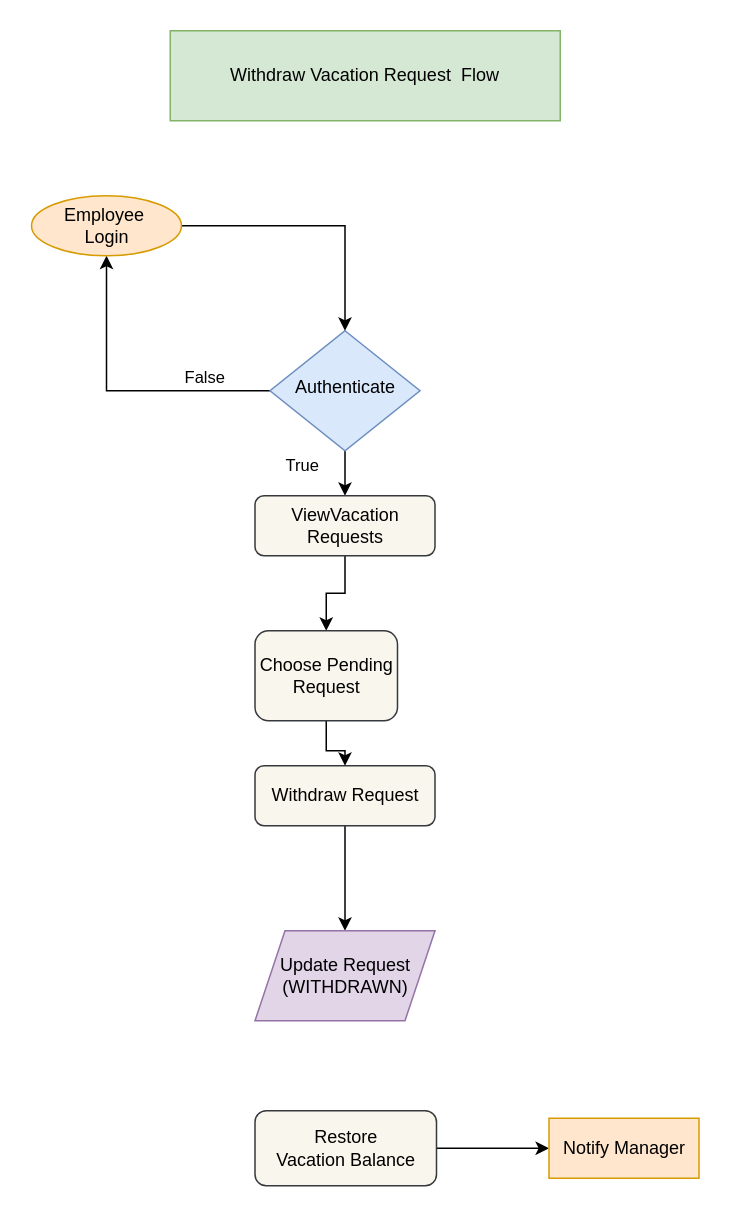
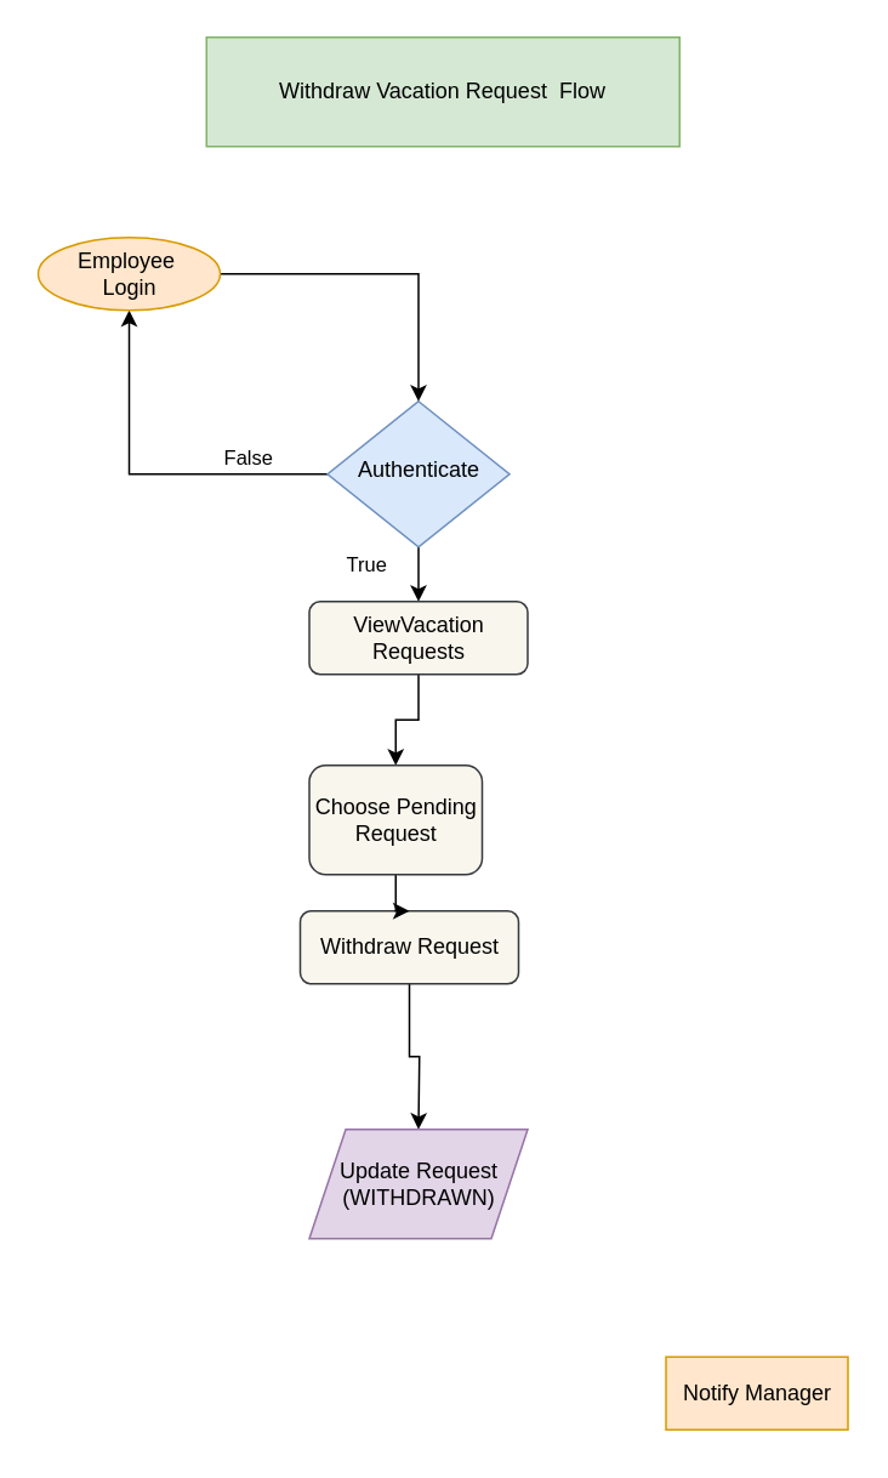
  <mxCell id="0" />
  <mxCell id="1" parent="0" />
  <mxCell id="2" value="" style="edgeStyle=orthogonalEdgeStyle;rounded=0;orthogonalLoop=1;jettySize=auto;html=1;" edge="1" parent="1" source="3"><mxGeometry relative="1" as="geometry"><mxPoint x="229.5" y="620" as="targetPoint" /></mxGeometry></mxCell>
- <mxCell id="3" value="Withdraw Request" style="rounded=1;whiteSpace=wrap;html=1;fontSize=12;glass=0;strokeWidth=1;shadow=0;fillColor=#f9f7ed;strokeColor=#36393d;" parent="1" vertex="1"><mxGeometry x="169.5" y="510" width="120" height="40" as="geometry" /></mxCell>
+ <mxCell id="3" value="Withdraw Request" style="rounded=1;whiteSpace=wrap;html=1;fontSize=12;glass=0;strokeWidth=1;shadow=0;fillColor=#f9f7ed;strokeColor=#36393d;" parent="1" vertex="1"><mxGeometry x="164.5" y="500" width="120" height="40" as="geometry" /></mxCell>
  <mxCell id="4" value="Withdraw Vacation Request&amp;nbsp; Flow" style="rounded=0;whiteSpace=wrap;html=1;fillColor=#d5e8d4;strokeColor=#82b366;" vertex="1" parent="1"><mxGeometry x="113" width="260" height="60" as="geometry" y="20" /></mxCell>
  <mxCell id="5" value="" style="edgeStyle=orthogonalEdgeStyle;rounded=0;orthogonalLoop=1;jettySize=auto;html=1;" edge="1" parent="1" source="9" target="11"><mxGeometry relative="1" as="geometry" /></mxCell>
  <mxCell id="6" value="True" style="edgeLabel;html=1;align=center;verticalAlign=middle;resizable=0;points=[];" vertex="1" connectable="0" parent="5"><mxGeometry x="-0.465" y="-1" relative="1" as="geometry"><mxPoint x="-28" y="-4" as="offset" /></mxGeometry></mxCell>
  <mxCell id="7" style="edgeStyle=orthogonalEdgeStyle;rounded=0;orthogonalLoop=1;jettySize=auto;html=1;entryX=0.5;entryY=1;entryDx=0;entryDy=0;" edge="1" parent="1" source="9" target="13"><mxGeometry relative="1" as="geometry" /></mxCell>
  <mxCell id="8" value="False" style="edgeLabel;html=1;align=center;verticalAlign=middle;resizable=0;points=[];" vertex="1" connectable="0" parent="7"><mxGeometry x="-0.283" y="-2" relative="1" as="geometry"><mxPoint x="27" y="-8" as="offset" /></mxGeometry></mxCell>
  <mxCell id="9" value="Authenticate" style="rhombus;whiteSpace=wrap;html=1;shadow=0;fontFamily=Helvetica;fontSize=12;align=center;strokeWidth=1;spacing=6;spacingTop=-4;fillColor=#dae8fc;strokeColor=#6c8ebf;" vertex="1" parent="1"><mxGeometry x="179.5" y="220" width="100" height="80" as="geometry" /></mxCell>
  <mxCell id="10" value="" style="edgeStyle=orthogonalEdgeStyle;rounded=0;orthogonalLoop=1;jettySize=auto;html=1;" edge="1" parent="1" source="11" target="18"><mxGeometry relative="1" as="geometry" /></mxCell>
  <mxCell id="11" value="ViewVacation Requests" style="rounded=1;whiteSpace=wrap;html=1;fontSize=12;glass=0;strokeWidth=1;shadow=0;fillColor=#f9f7ed;strokeColor=#36393d;" vertex="1" parent="1"><mxGeometry x="169.5" y="330" width="120" height="40" as="geometry" /></mxCell>
  <mxCell id="12" style="edgeStyle=orthogonalEdgeStyle;rounded=0;orthogonalLoop=1;jettySize=auto;html=1;" edge="1" parent="1" source="13" target="9"><mxGeometry relative="1" as="geometry"><Array as="points"><mxPoint x="229.5" y="150" /></Array></mxGeometry></mxCell>
  <mxCell id="13" value="Employee&amp;nbsp;&lt;div&gt;Login&lt;/div&gt;" style="ellipse;whiteSpace=wrap;html=1;fillColor=#ffe6cc;strokeColor=#d79b00;" vertex="1" parent="1"><mxGeometry x="20.5" y="130" width="100" height="40" as="geometry" /></mxCell>
- <mxCell id="14" style="edgeStyle=orthogonalEdgeStyle;rounded=0;orthogonalLoop=1;jettySize=auto;html=1;" edge="1" parent="1" source="15" target="16"><mxGeometry relative="1" as="geometry" /></mxCell>
- <mxCell id="15" value="Restore Vacation&amp;nbsp;&lt;span style=&quot;background-color: initial;&quot;&gt;Balance&lt;/span&gt;" style="rounded=1;whiteSpace=wrap;html=1;fillColor=#f9f7ed;strokeColor=#36393d;" vertex="1" parent="1"><mxGeometry x="169.5" y="740" width="121" height="50" as="geometry" /></mxCell>
  <mxCell id="16" value="Notify Manager" style="whiteSpace=wrap;html=1;fillColor=#ffe6cc;strokeColor=#d79b00;rounded=0;" vertex="1" parent="1"><mxGeometry x="365.5" y="745" width="100" height="40" as="geometry" /></mxCell>
  <mxCell id="17" value="" style="edgeStyle=orthogonalEdgeStyle;rounded=0;orthogonalLoop=1;jettySize=auto;html=1;" edge="1" parent="1" source="18" target="3"><mxGeometry relative="1" as="geometry" /></mxCell>
  <mxCell id="18" value="Choose Pending Request" style="rounded=1;whiteSpace=wrap;html=1;fontSize=12;glass=0;strokeWidth=1;shadow=0;fillColor=#f9f7ed;strokeColor=#36393d;" vertex="1" parent="1"><mxGeometry x="169.5" y="420" width="95" height="60" as="geometry" /></mxCell>
  <mxCell id="19" value="Update Request&lt;div&gt;(WITHDRAWN)&lt;/div&gt;" style="shape=parallelogram;perimeter=parallelogramPerimeter;whiteSpace=wrap;html=1;fixedSize=1;fillColor=#e1d5e7;strokeColor=#9673a6;" vertex="1" parent="1"><mxGeometry x="169.5" y="620" width="120" height="60" as="geometry" /></mxCell>
